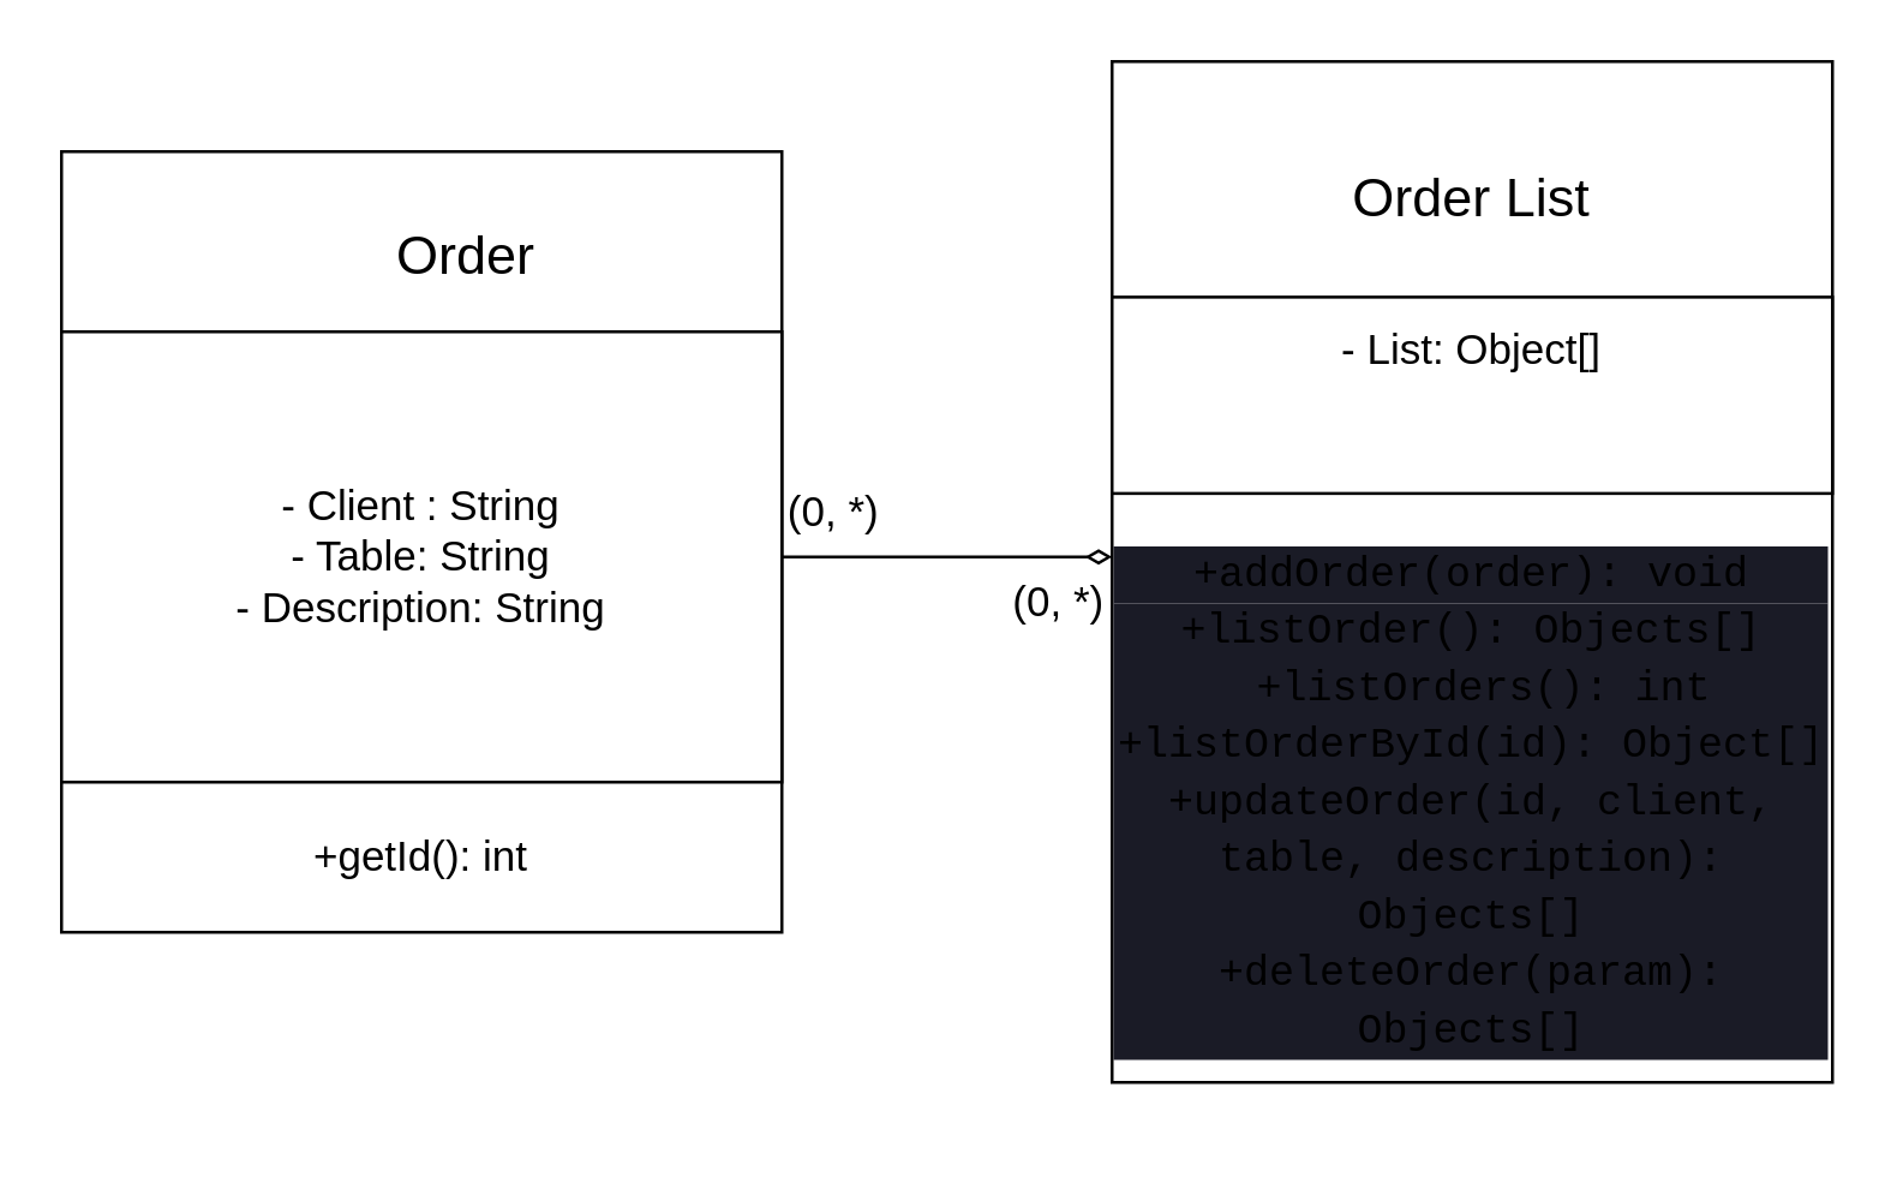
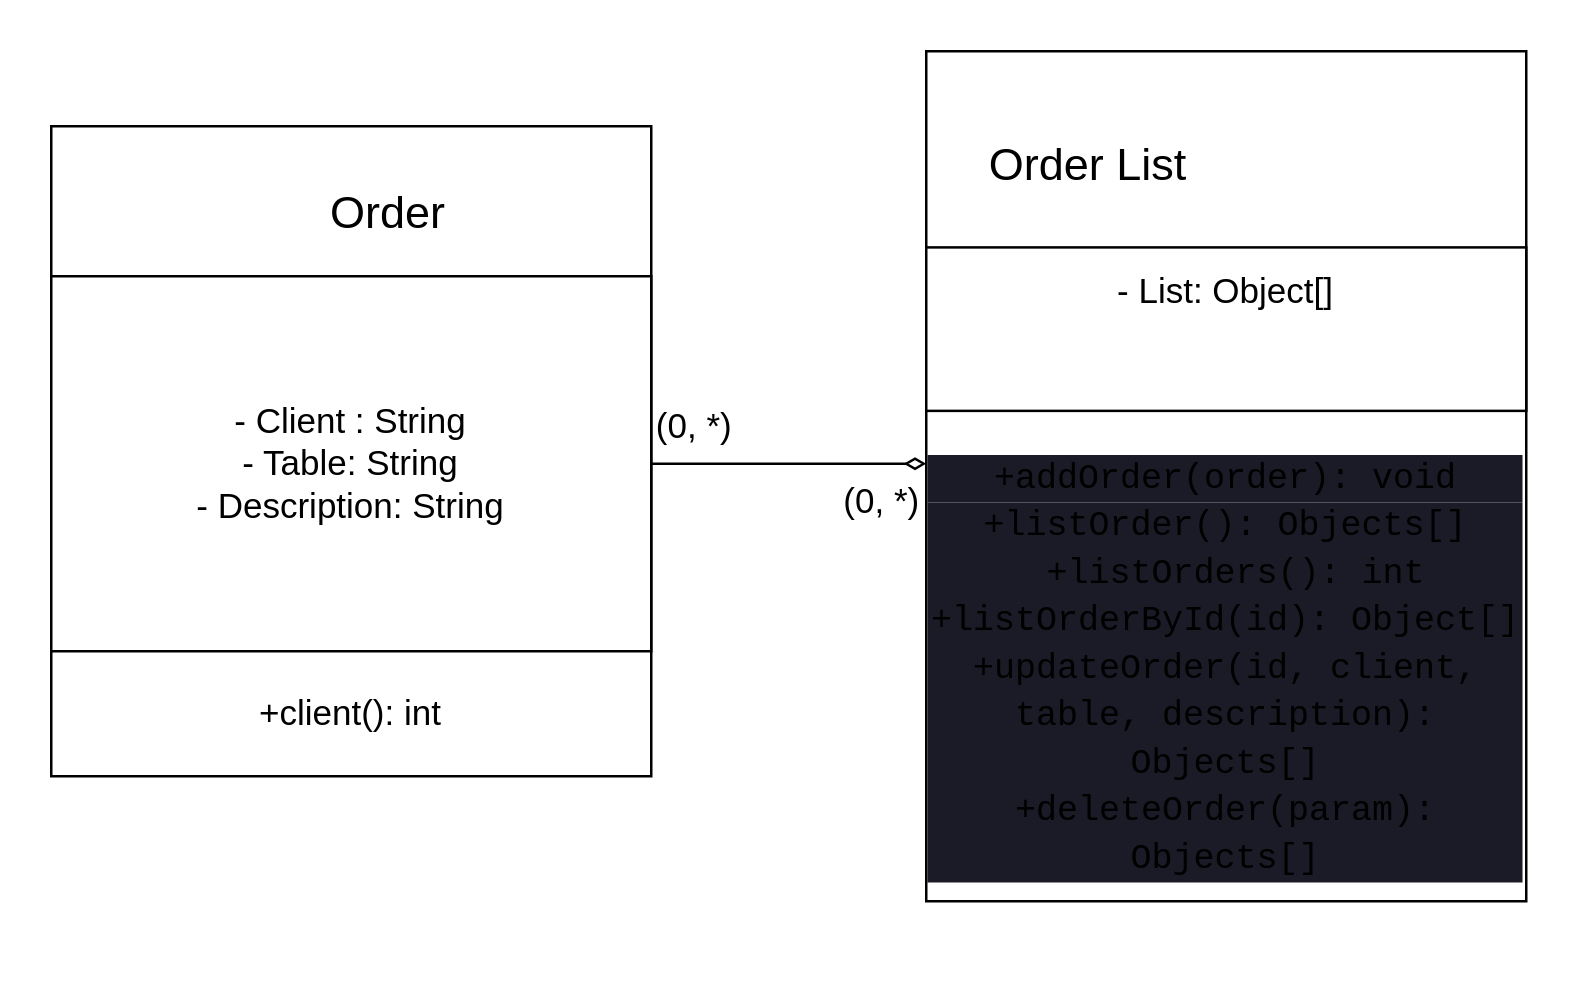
  <mxCell id="0" />
  <mxCell id="1" parent="0" />
  <mxCell id="2" value="" style="group" vertex="1" connectable="0" parent="1"><mxGeometry x="20" y="50" width="240" height="260" as="geometry" /></mxCell>
  <mxCell id="3" value="" style="rounded=0;whiteSpace=wrap;html=1;" vertex="1" parent="2"><mxGeometry width="240" height="260" as="geometry" /></mxCell>
  <mxCell id="4" value="" style="rounded=0;whiteSpace=wrap;html=1;" vertex="1" parent="2"><mxGeometry y="60" width="240" height="150" as="geometry" /></mxCell>
  <mxCell id="5" value="&lt;span style=&quot;font-size: 18px;&quot;&gt;Order&lt;/span&gt;" style="text;html=1;strokeColor=none;fillColor=none;align=center;verticalAlign=middle;whiteSpace=wrap;rounded=0;" vertex="1" parent="2"><mxGeometry x="105" y="20" width="60" height="30" as="geometry" /></mxCell>
  <mxCell id="6" value="&lt;span style=&quot;font-size: 14px;&quot;&gt;- Client : String&lt;/span&gt;&lt;br style=&quot;font-size: 14px;&quot;&gt;&lt;span style=&quot;font-size: 14px;&quot;&gt;- Table: String&lt;/span&gt;&lt;br style=&quot;font-size: 14px;&quot;&gt;&lt;span style=&quot;font-size: 14px;&quot;&gt;- Description: String&lt;/span&gt;" style="text;html=1;strokeColor=none;fillColor=none;align=center;verticalAlign=middle;whiteSpace=wrap;rounded=0;" vertex="1" parent="2"><mxGeometry y="60" width="240" height="150" as="geometry" /></mxCell>
- <mxCell id="7" value="&lt;span style=&quot;font-size: 14px;&quot;&gt;+getId(): int&lt;/span&gt;" style="text;html=1;strokeColor=none;fillColor=none;align=center;verticalAlign=middle;whiteSpace=wrap;rounded=0;" vertex="1" parent="2"><mxGeometry y="210" width="240" height="50" as="geometry" /></mxCell>
+ <mxCell id="7" value="&lt;span style=&quot;font-size: 14px;&quot;&gt;+client(): int&lt;/span&gt;" style="text;html=1;strokeColor=none;fillColor=none;align=center;verticalAlign=middle;whiteSpace=wrap;rounded=0;" vertex="1" parent="2"><mxGeometry y="210" width="240" height="50" as="geometry" /></mxCell>
  <mxCell id="8" value="" style="group" vertex="1" connectable="0" parent="1"><mxGeometry x="370" y="20" width="240" height="353.5" as="geometry" /></mxCell>
  <mxCell id="9" value="" style="rounded=0;whiteSpace=wrap;html=1;" vertex="1" parent="8"><mxGeometry width="240" height="340" as="geometry" /></mxCell>
  <mxCell id="10" value="" style="rounded=0;whiteSpace=wrap;html=1;" vertex="1" parent="8"><mxGeometry y="78.462" width="240" height="65.385" as="geometry" /></mxCell>
- <mxCell id="11" value="&lt;span style=&quot;font-size: 18px;&quot;&gt;Order List&lt;/span&gt;" style="text;html=1;strokeColor=none;fillColor=none;align=center;verticalAlign=middle;whiteSpace=wrap;rounded=0;" vertex="1" parent="8"><mxGeometry x="70" y="26.154" width="100" height="39.231" as="geometry" /></mxCell>
+ <mxCell id="11" value="&lt;span style=&quot;font-size: 18px;&quot;&gt;Order List&lt;/span&gt;" style="text;html=1;strokeColor=none;fillColor=none;align=center;verticalAlign=middle;whiteSpace=wrap;rounded=0;" vertex="1" parent="8"><mxGeometry x="15" y="26.154" width="100" height="39.231" as="geometry" /></mxCell>
  <mxCell id="12" value="&lt;span style=&quot;font-size: 14px;&quot;&gt;- List: Object[]&lt;br&gt;&lt;br&gt;&lt;/span&gt;" style="text;html=1;strokeColor=none;fillColor=none;align=center;verticalAlign=middle;whiteSpace=wrap;rounded=0;" vertex="1" parent="8"><mxGeometry y="78.46" width="240" height="51.54" as="geometry" /></mxCell>
  <mxCell id="13" value="&lt;div style=&quot;background-color: rgb(26, 27, 38); font-family: &amp;quot;Fira code&amp;quot;, Consolas, &amp;quot;Courier New&amp;quot;, monospace; font-size: 14px; line-height: 19px;&quot;&gt;+addOrder(order): void&lt;/div&gt;&lt;div style=&quot;background-color: rgb(26, 27, 38); font-family: &amp;quot;Fira code&amp;quot;, Consolas, &amp;quot;Courier New&amp;quot;, monospace; font-size: 14px; line-height: 19px;&quot;&gt;+listOrder(): Objects[]&lt;/div&gt;&lt;div style=&quot;background-color: rgb(26, 27, 38); font-family: &amp;quot;Fira code&amp;quot;, Consolas, &amp;quot;Courier New&amp;quot;, monospace; font-size: 14px; line-height: 19px;&quot;&gt;&lt;div style=&quot;line-height: 19px;&quot;&gt;&amp;nbsp;+listOrders(): int&lt;/div&gt;&lt;div style=&quot;line-height: 19px;&quot;&gt;+listOrderById(id): Object[]&lt;/div&gt;&lt;div style=&quot;line-height: 19px;&quot;&gt;+updateOrder(id,&lt;span style=&quot;&quot;&gt; &lt;/span&gt;client,&lt;span style=&quot;&quot;&gt; &lt;/span&gt;table,&lt;span style=&quot;&quot;&gt; &lt;/span&gt;description): Objects[]&lt;/div&gt;&lt;div style=&quot;line-height: 19px;&quot;&gt;+deleteOrder(param): Objects[]&lt;/div&gt;&lt;/div&gt;" style="text;html=1;strokeColor=none;fillColor=none;align=center;verticalAlign=middle;whiteSpace=wrap;rounded=0;" vertex="1" parent="8"><mxGeometry y="143.84" width="240" height="206.16" as="geometry" /></mxCell>
  <mxCell id="14" style="edgeStyle=none;html=1;exitX=1;exitY=0.5;exitDx=0;exitDy=0;fontSize=14;fontColor=#F0F0F0;endArrow=diamondThin;endFill=0;" edge="1" parent="1" source="6"><mxGeometry relative="1" as="geometry"><mxPoint x="370" y="185" as="targetPoint" /></mxGeometry></mxCell>
  <mxCell id="15" value="&lt;span style=&quot;font-size: 14px;&quot;&gt;(0, *)&lt;/span&gt;" style="text;html=1;strokeColor=none;fillColor=none;align=center;verticalAlign=middle;whiteSpace=wrap;rounded=0;" vertex="1" parent="1"><mxGeometry x="225" y="150" width="105" height="40" as="geometry" /></mxCell>
  <mxCell id="16" value="&lt;span style=&quot;font-size: 14px;&quot;&gt;(0, *)&lt;/span&gt;" style="text;html=1;strokeColor=none;fillColor=none;align=center;verticalAlign=middle;whiteSpace=wrap;rounded=0;" vertex="1" parent="1"><mxGeometry x="300" y="180" width="105" height="40" as="geometry" /></mxCell>
